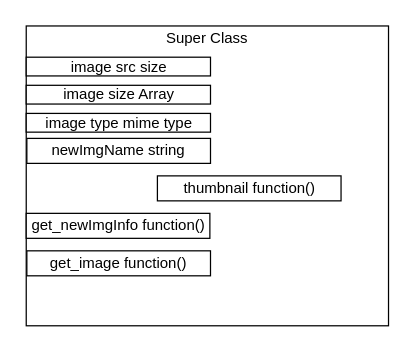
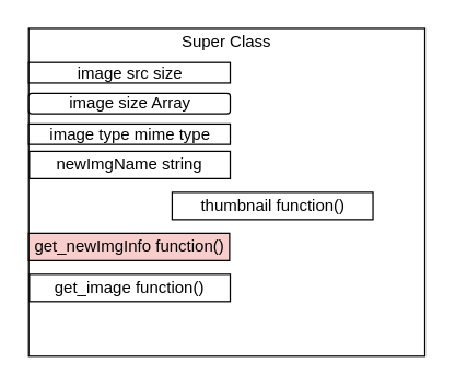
  <mxCell id="0" />
  <mxCell id="1" parent="0" />
  <mxCell id="2" value="&lt;span style=&quot;&quot;&gt;&lt;/span&gt;" style="text;whiteSpace=wrap;html=1;" parent="1" vertex="1"><mxGeometry x="38" y="90" width="30" height="20" as="geometry" /></mxCell>
  <mxCell id="3" value="" style="rounded=0;whiteSpace=wrap;html=1;" vertex="1" parent="1"><mxGeometry x="20.5" y="20" width="290" height="240" as="geometry" /></mxCell>
  <mxCell id="4" value="Super Class" style="text;html=1;strokeColor=none;fillColor=none;align=center;verticalAlign=middle;whiteSpace=wrap;rounded=0;" vertex="1" parent="1"><mxGeometry x="33" y="20" width="265" height="20" as="geometry" /></mxCell>
  <mxCell id="5" value="image src size" style="rounded=0;whiteSpace=wrap;html=1;" vertex="1" parent="1"><mxGeometry x="20.5" y="45" width="147.5" height="15" as="geometry" /></mxCell>
- <mxCell id="6" value="image size Array" style="rounded=0;whiteSpace=wrap;html=1;" vertex="1" parent="1"><mxGeometry x="20.5" y="67.5" width="147.5" height="15" as="geometry" /></mxCell>
+ <mxCell id="6" value="image size Array" style="whiteSpace=wrap;html=1;rounded=1;" vertex="1" parent="1"><mxGeometry x="20.5" y="67.5" width="147.5" height="15" as="geometry" /></mxCell>
  <mxCell id="7" value="image type mime type" style="rounded=0;whiteSpace=wrap;html=1;" vertex="1" parent="1"><mxGeometry x="20.5" y="90" width="147.5" height="15" as="geometry" /></mxCell>
  <mxCell id="8" value="newImgName string" style="rounded=0;whiteSpace=wrap;html=1;" vertex="1" parent="1"><mxGeometry x="21" y="110" width="147" height="20" as="geometry" /></mxCell>
  <mxCell id="9" value="thumbnail function()" style="rounded=0;whiteSpace=wrap;html=1;" vertex="1" parent="1"><mxGeometry x="125.5" y="140" width="147" height="20" as="geometry" /></mxCell>
- <mxCell id="10" value="get_newImgInfo function()" style="rounded=0;whiteSpace=wrap;html=1;" vertex="1" parent="1"><mxGeometry x="20.5" y="170" width="147" height="20" as="geometry" /></mxCell>
+ <mxCell id="10" value="get_newImgInfo function()" style="rounded=0;whiteSpace=wrap;html=1;fillColor=#f8cecc;" vertex="1" parent="1"><mxGeometry x="20.5" y="170" width="147" height="20" as="geometry" /></mxCell>
  <mxCell id="11" value="get_image function()" style="rounded=0;whiteSpace=wrap;html=1;" vertex="1" parent="1"><mxGeometry x="21" y="200" width="147" height="20" as="geometry" /></mxCell>
